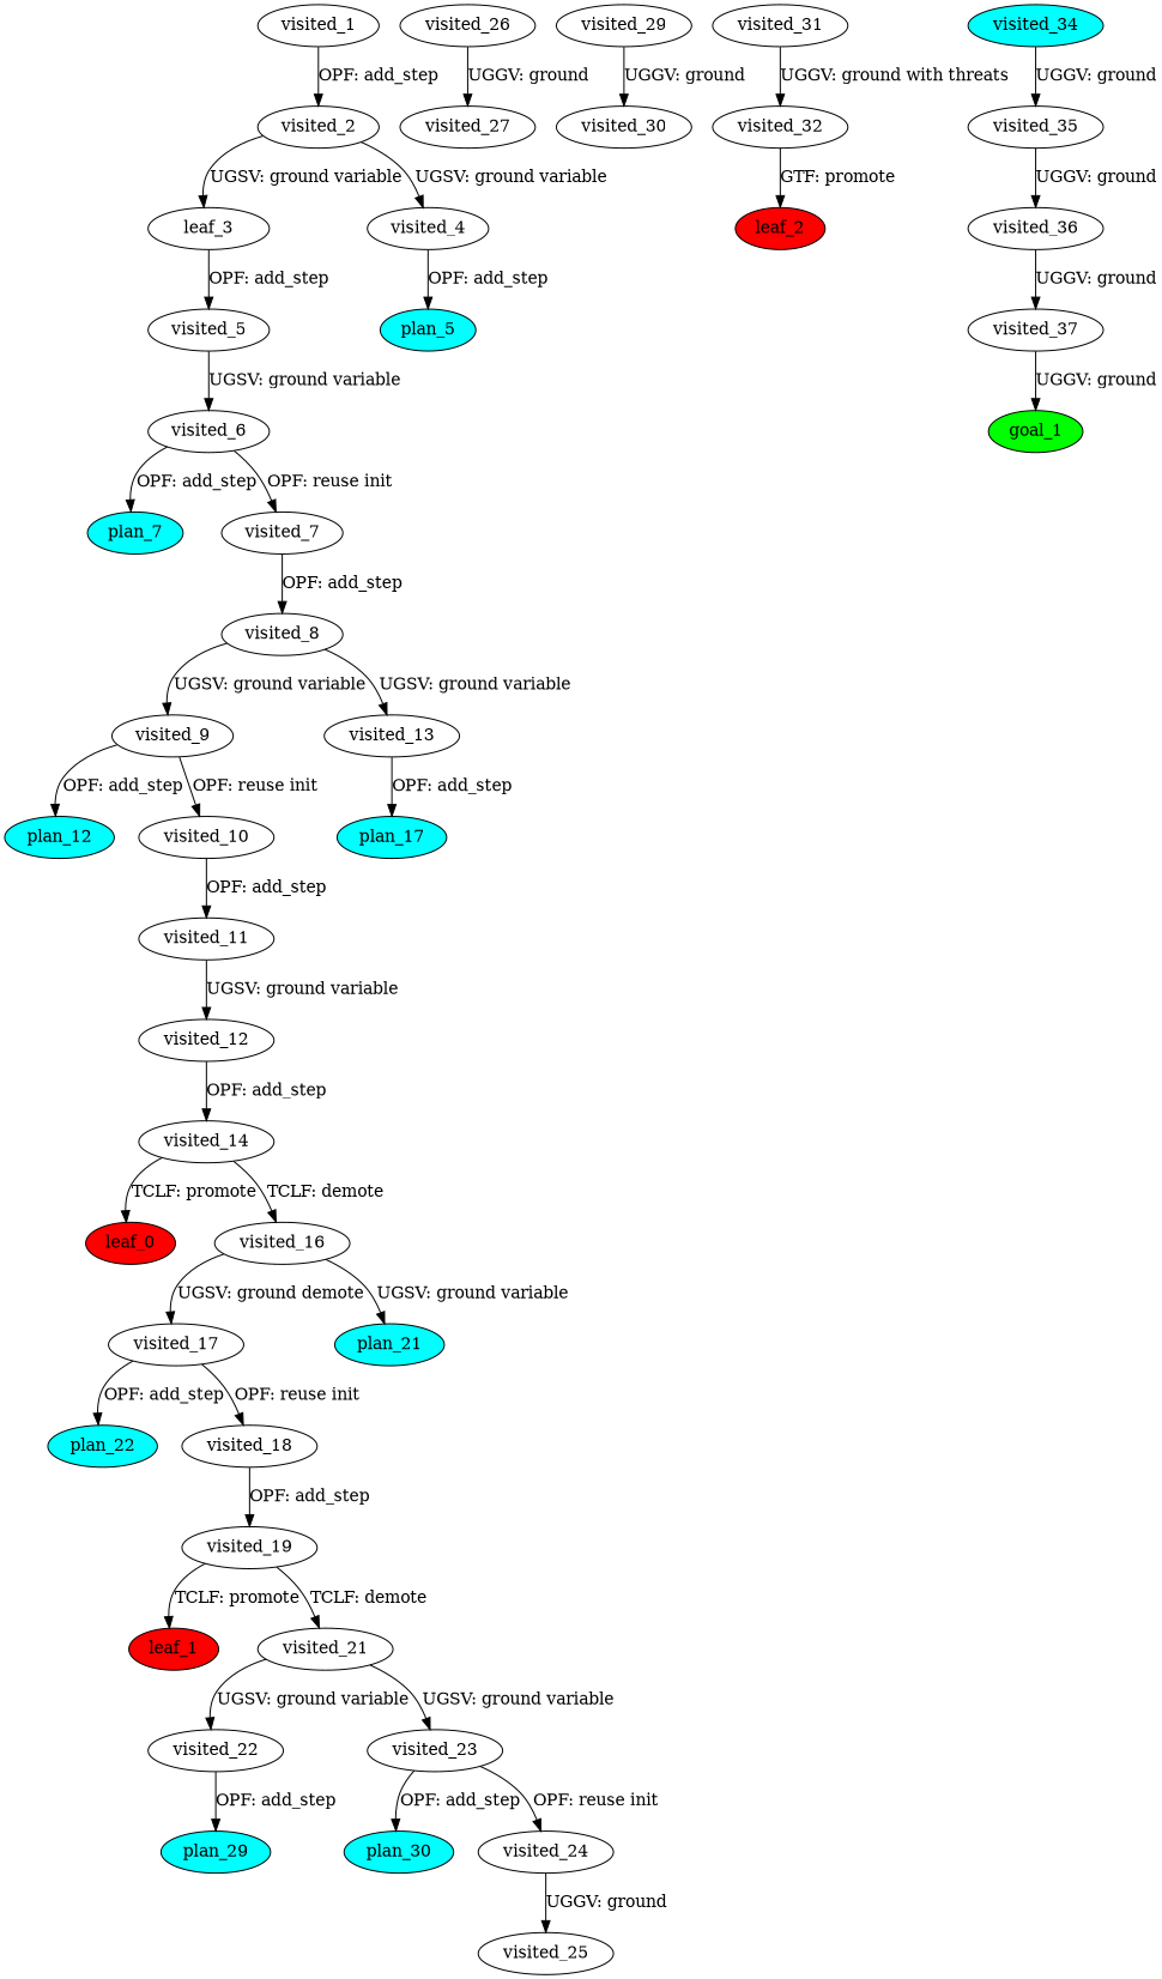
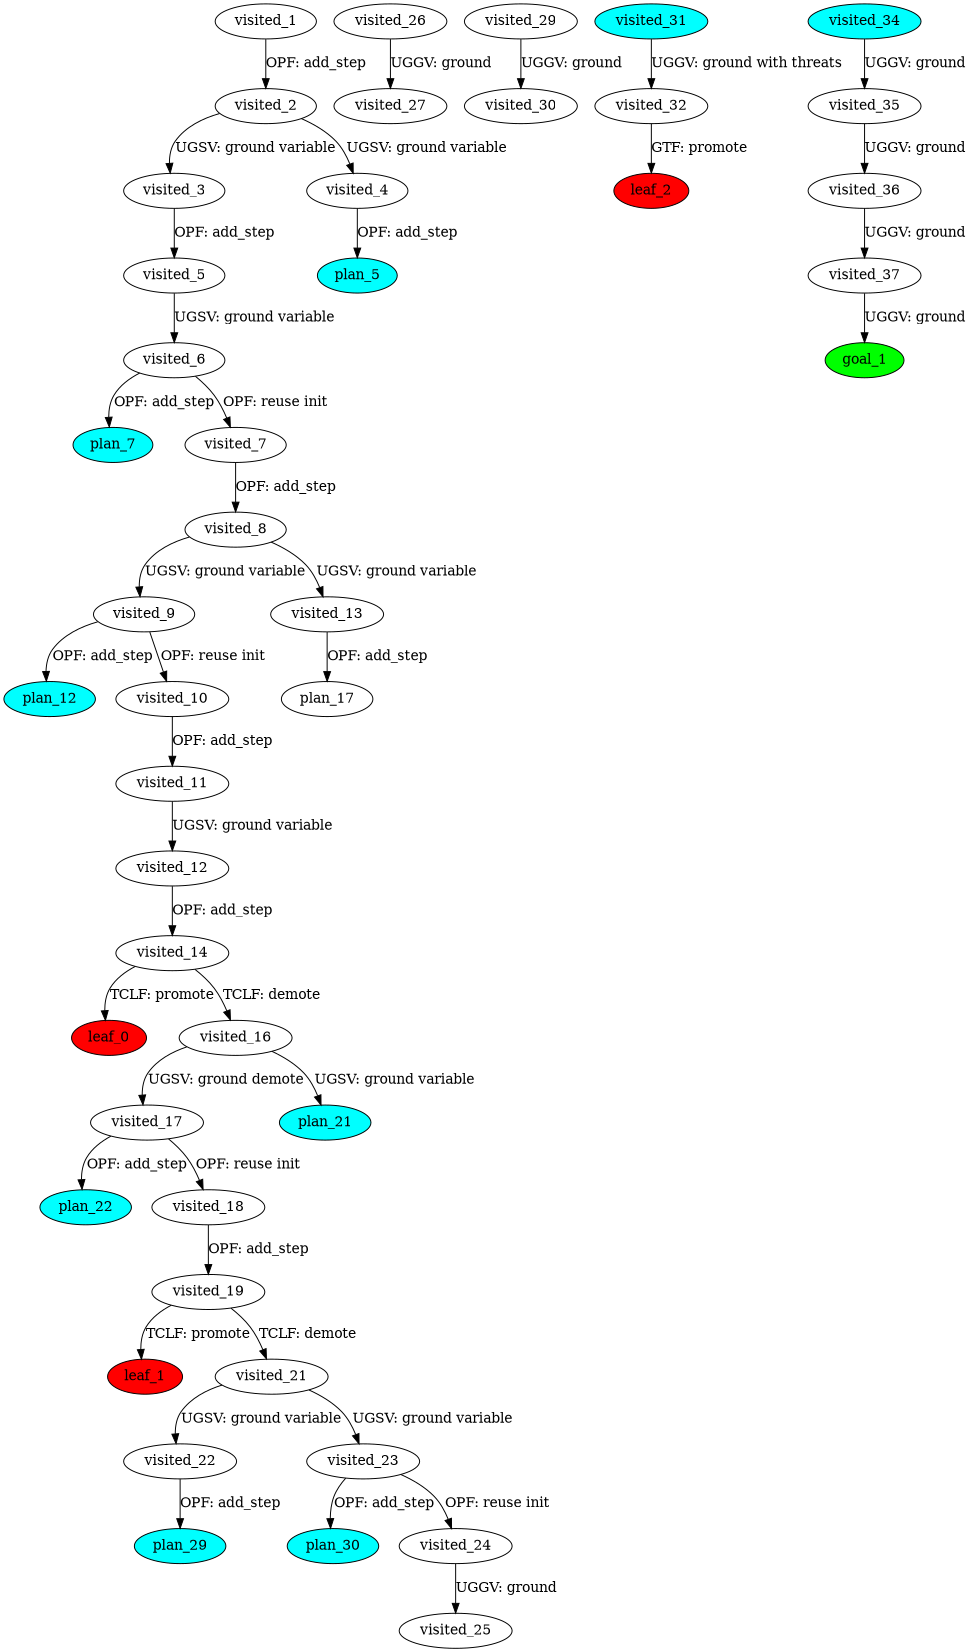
  digraph {
    node [fillcolor=white style=filled]
    n1 [label=visited_1]
    n2 [label=visited_2]
-   n3 [label=leaf_3]
+   n3 [label=visited_3]
    n4 [label=visited_4]
    n5 [label=visited_5]
    n6 [fillcolor=cyan label=plan_5]
    n7 [label=visited_6]
    n8 [fillcolor=cyan label=plan_7]
    n9 [label=visited_7]
    n10 [label=visited_8]
    n11 [label=visited_9]
    n12 [label=visited_13]
    n13 [fillcolor=cyan label=plan_12]
    n14 [label=visited_10]
-   n15 [fillcolor=cyan label=plan_17]
+   n15 [label=plan_17]
    n16 [label=visited_11]
    n17 [label=visited_12]
    n18 [label=visited_14]
    n19 [fillcolor=red label=leaf_0]
    n20 [label=visited_16]
    n21 [label=visited_17]
    n22 [fillcolor=cyan label=plan_21]
    n23 [fillcolor=cyan label=plan_22]
    n24 [label=visited_18]
    n25 [label=visited_19]
    n26 [fillcolor=red label=leaf_1]
    n27 [label=visited_21]
    n28 [label=visited_22]
    n29 [label=visited_23]
    n30 [fillcolor=cyan label=plan_29]
    n31 [fillcolor=cyan label=plan_30]
    n32 [label=visited_24]
    n33 [label=visited_25]
    n34 [label=visited_26]
    n35 [label=visited_27]
    n36 [label=visited_29]
    n37 [label=visited_30]
-   n38 [label=visited_31]
+   n38 [fillcolor=cyan label=visited_31]
    n39 [label=visited_32]
    n40 [fillcolor=red label=leaf_2]
    n41 [fillcolor=cyan label=visited_34]
    n42 [label=visited_35]
    n43 [label=visited_36]
    n44 [label=visited_37]
    n45 [fillcolor=green label=goal_1]
    n1 -> n2 [label="OPF: add_step"]
    n2 -> n3 [label="UGSV: ground variable"]
    n2 -> n4 [label="UGSV: ground variable"]
    n3 -> n5 [label="OPF: add_step"]
    n4 -> n6 [label="OPF: add_step"]
    n5 -> n7 [label="UGSV: ground variable"]
    n7 -> n8 [label="OPF: add_step"]
    n7 -> n9 [label="OPF: reuse init"]
    n9 -> n10 [label="OPF: add_step"]
    n10 -> n11 [label="UGSV: ground variable"]
    n10 -> n12 [label="UGSV: ground variable"]
    n11 -> n13 [label="OPF: add_step"]
    n11 -> n14 [label="OPF: reuse init"]
    n12 -> n15 [label="OPF: add_step"]
    n14 -> n16 [label="OPF: add_step"]
    n16 -> n17 [label="UGSV: ground variable"]
    n17 -> n18 [label="OPF: add_step"]
    n18 -> n19 [label="TCLF: promote"]
    n18 -> n20 [label="TCLF: demote"]
    n20 -> n21 [label="UGSV: ground demote"]
    n20 -> n22 [label="UGSV: ground variable"]
    n21 -> n23 [label="OPF: add_step"]
    n21 -> n24 [label="OPF: reuse init"]
    n24 -> n25 [label="OPF: add_step"]
    n25 -> n26 [label="TCLF: promote"]
    n25 -> n27 [label="TCLF: demote"]
    n27 -> n28 [label="UGSV: ground variable"]
    n27 -> n29 [label="UGSV: ground variable"]
    n28 -> n30 [label="OPF: add_step"]
    n29 -> n31 [label="OPF: add_step"]
    n29 -> n32 [label="OPF: reuse init"]
    n32 -> n33 [label="UGGV: ground"]
    n34 -> n35 [label="UGGV: ground"]
    n36 -> n37 [label="UGGV: ground"]
    n38 -> n39 [label="UGGV: ground with threats"]
    n39 -> n40 [label="GTF: promote"]
    n41 -> n42 [label="UGGV: ground"]
    n42 -> n43 [label="UGGV: ground"]
    n43 -> n44 [label="UGGV: ground"]
    n44 -> n45 [label="UGGV: ground"]
  }
